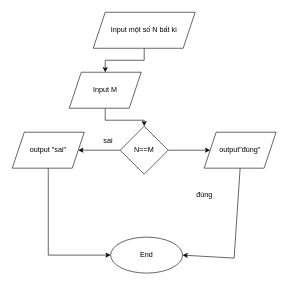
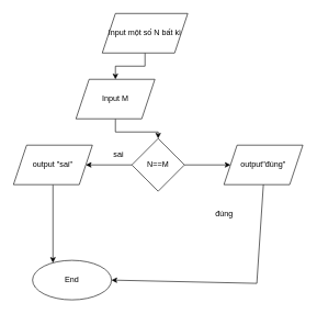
  <mxCell id="0" />
  <mxCell id="1" parent="0" />
  <mxCell id="2" value="" style="edgeStyle=orthogonalEdgeStyle;rounded=0;orthogonalLoop=1;jettySize=auto;html=1;" edge="1" parent="1" source="3" target="5"><mxGeometry relative="1" as="geometry" /></mxCell>
- <mxCell id="3" value="Input một số N bất kì" style="shape=parallelogram;perimeter=parallelogramPerimeter;whiteSpace=wrap;html=1;fixedSize=1;" vertex="1" parent="1"><mxGeometry x="155" y="20" width="170" height="60" as="geometry" /></mxCell>
+ <mxCell id="3" value="Input một số N bất kì" style="shape=parallelogram;perimeter=parallelogramPerimeter;whiteSpace=wrap;html=1;fixedSize=1;" vertex="1" parent="1"><mxGeometry x="155" y="20" width="130" height="60" as="geometry" /></mxCell>
  <mxCell id="4" value="" style="edgeStyle=orthogonalEdgeStyle;rounded=0;orthogonalLoop=1;jettySize=auto;html=1;" edge="1" parent="1" source="5" target="8"><mxGeometry relative="1" as="geometry" /></mxCell>
  <mxCell id="5" value="Input M" style="shape=parallelogram;perimeter=parallelogramPerimeter;whiteSpace=wrap;html=1;fixedSize=1;" vertex="1" parent="1"><mxGeometry x="115" y="120" width="120" height="60" as="geometry" /></mxCell>
  <mxCell id="6" value="" style="edgeStyle=orthogonalEdgeStyle;rounded=0;orthogonalLoop=1;jettySize=auto;html=1;" edge="1" parent="1" source="8" target="10"><mxGeometry relative="1" as="geometry" /></mxCell>
  <mxCell id="7" value="" style="edgeStyle=orthogonalEdgeStyle;rounded=0;orthogonalLoop=1;jettySize=auto;html=1;" edge="1" parent="1" source="8" target="11"><mxGeometry relative="1" as="geometry" /></mxCell>
  <mxCell id="8" value="N==M" style="rhombus;whiteSpace=wrap;html=1;" vertex="1" parent="1"><mxGeometry x="200" y="210" width="80" height="80" as="geometry" /></mxCell>
  <mxCell id="9" value="" style="edgeStyle=orthogonalEdgeStyle;rounded=0;orthogonalLoop=1;jettySize=auto;html=1;" edge="1" parent="1" source="10" target="14"><mxGeometry relative="1" as="geometry"><Array as="points"><mxPoint x="80" y="425" /></Array></mxGeometry></mxCell>
  <mxCell id="10" value="output &quot;sai&quot;" style="shape=parallelogram;perimeter=parallelogramPerimeter;whiteSpace=wrap;html=1;fixedSize=1;" vertex="1" parent="1"><mxGeometry x="20" y="220" width="120" height="60" as="geometry" /></mxCell>
  <mxCell id="11" value="output&quot;đúng&quot;" style="shape=parallelogram;perimeter=parallelogramPerimeter;whiteSpace=wrap;html=1;fixedSize=1;" vertex="1" parent="1"><mxGeometry x="340" y="220" width="120" height="60" as="geometry" /></mxCell>
  <mxCell id="12" value="sai" style="text;html=1;strokeColor=none;fillColor=none;align=center;verticalAlign=middle;whiteSpace=wrap;rounded=0;" vertex="1" parent="1"><mxGeometry x="150" y="220" width="60" height="30" as="geometry" /></mxCell>
  <mxCell id="13" value="đúng" style="text;html=1;align=center;verticalAlign=middle;resizable=0;points=[];autosize=1;strokeColor=none;fillColor=none;" vertex="1" parent="1"><mxGeometry x="315" y="310" width="50" height="30" as="geometry" /></mxCell>
- <mxCell id="14" value="End" style="ellipse;whiteSpace=wrap;html=1;" vertex="1" parent="1"><mxGeometry x="184" y="395" width="120" height="60" as="geometry" /></mxCell>
+ <mxCell id="14" value="End" style="ellipse;whiteSpace=wrap;html=1;" vertex="1" parent="1"><mxGeometry x="49" y="395" width="120" height="60" as="geometry" /></mxCell>
  <mxCell id="15" value="" style="endArrow=classic;html=1;rounded=0;exitX=0.5;exitY=1;exitDx=0;exitDy=0;entryX=1;entryY=0.5;entryDx=0;entryDy=0;" edge="1" parent="1" source="11" target="14"><mxGeometry width="50" height="50" relative="1" as="geometry"><mxPoint x="220" y="330" as="sourcePoint" /><mxPoint x="270" y="280" as="targetPoint" /><Array as="points"><mxPoint x="390" y="430" /></Array></mxGeometry></mxCell>
